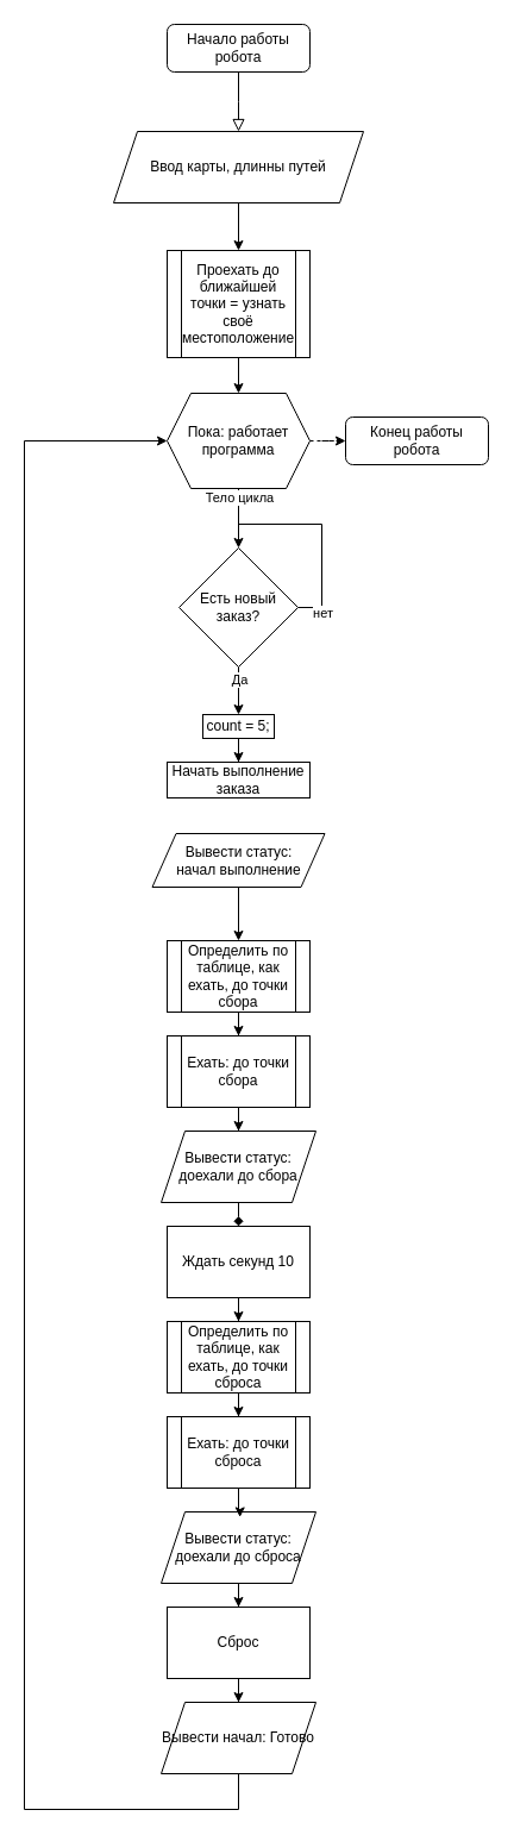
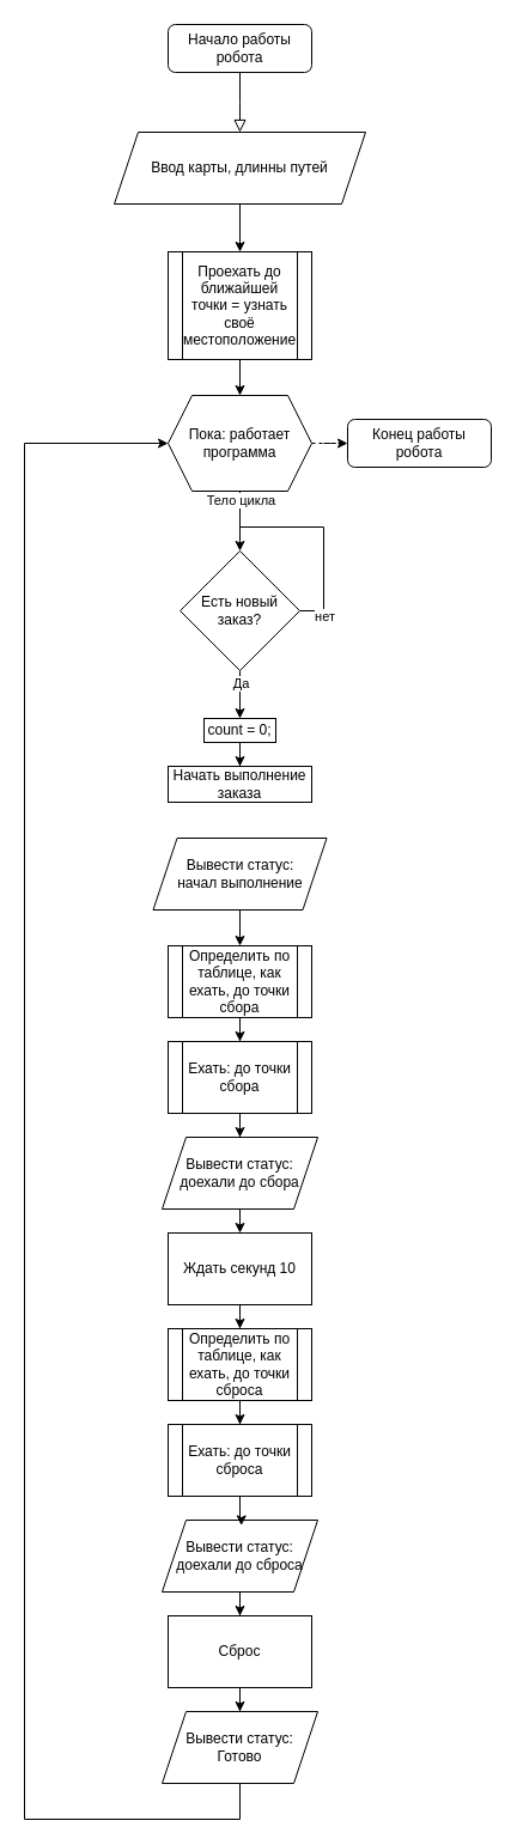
  <mxCell id="0" />
  <mxCell id="1" parent="0" />
  <mxCell id="2" value="" style="rounded=0;html=1;jettySize=auto;orthogonalLoop=1;fontSize=11;endArrow=block;endFill=0;endSize=8;strokeWidth=1;shadow=0;labelBackgroundColor=none;edgeStyle=orthogonalEdgeStyle;" parent="1" source="3" edge="1"><mxGeometry relative="1" as="geometry"><mxPoint x="200" y="110" as="targetPoint" /></mxGeometry></mxCell>
  <mxCell id="3" value="Начало работы робота" style="rounded=1;whiteSpace=wrap;html=1;fontSize=12;glass=0;strokeWidth=1;shadow=0;" parent="1" vertex="1"><mxGeometry x="140" y="20" width="120" height="40" as="geometry" /></mxCell>
  <mxCell id="4" style="edgeStyle=orthogonalEdgeStyle;rounded=0;orthogonalLoop=1;jettySize=auto;html=1;entryX=0.5;entryY=0;entryDx=0;entryDy=0;" edge="1" parent="1" source="5" target="9"><mxGeometry relative="1" as="geometry" /></mxCell>
  <mxCell id="5" value="Ввод карты, длинны путей" style="shape=parallelogram;perimeter=parallelogramPerimeter;whiteSpace=wrap;html=1;fixedSize=1;" vertex="1" parent="1"><mxGeometry x="95" y="110" width="210" height="60" as="geometry" /></mxCell>
  <mxCell id="6" style="edgeStyle=orthogonalEdgeStyle;rounded=0;orthogonalLoop=1;jettySize=auto;html=1;entryX=0.5;entryY=0;entryDx=0;entryDy=0;exitX=0.5;exitY=1;exitDx=0;exitDy=0;" edge="1" parent="1" source="16" target="14"><mxGeometry relative="1" as="geometry"><mxPoint x="200" y="510" as="targetPoint" /></mxGeometry></mxCell>
  <mxCell id="7" value="Тело цикла" style="edgeLabel;html=1;align=center;verticalAlign=middle;resizable=0;points=[];" vertex="1" connectable="0" parent="6"><mxGeometry x="-0.237" y="1" relative="1" as="geometry"><mxPoint x="-1" y="-12" as="offset" /></mxGeometry></mxCell>
  <mxCell id="8" style="edgeStyle=orthogonalEdgeStyle;rounded=0;orthogonalLoop=1;jettySize=auto;html=1;entryX=0.5;entryY=0;entryDx=0;entryDy=0;" edge="1" parent="1" source="9" target="16"><mxGeometry relative="1" as="geometry" /></mxCell>
  <mxCell id="9" value="Проехать до ближайшей точки = узнать своё местоположение" style="shape=process;whiteSpace=wrap;html=1;backgroundOutline=1;" vertex="1" parent="1"><mxGeometry x="140" y="210" width="120" height="90" as="geometry" /></mxCell>
  <mxCell id="10" style="edgeStyle=orthogonalEdgeStyle;rounded=0;orthogonalLoop=1;jettySize=auto;html=1;entryX=0.5;entryY=0;entryDx=0;entryDy=0;" edge="1" parent="1" source="14" target="38"><mxGeometry relative="1" as="geometry" /></mxCell>
  <mxCell id="11" value="Да" style="edgeLabel;html=1;align=center;verticalAlign=middle;resizable=0;points=[];" vertex="1" connectable="0" parent="10"><mxGeometry x="-0.624" y="-2" relative="1" as="geometry"><mxPoint x="2" y="2" as="offset" /></mxGeometry></mxCell>
  <mxCell id="12" style="edgeStyle=orthogonalEdgeStyle;rounded=0;orthogonalLoop=1;jettySize=auto;html=1;exitX=1;exitY=0.5;exitDx=0;exitDy=0;endArrow=none;endFill=0;" edge="1" parent="1" source="14"><mxGeometry relative="1" as="geometry"><mxPoint x="200" y="440" as="targetPoint" /><Array as="points"><mxPoint x="270" y="510" /><mxPoint x="270" y="440" /></Array></mxGeometry></mxCell>
  <mxCell id="13" value="нет" style="edgeLabel;html=1;align=center;verticalAlign=middle;resizable=0;points=[];" vertex="1" connectable="0" parent="12"><mxGeometry x="-0.116" y="2" relative="1" as="geometry"><mxPoint x="2" y="55" as="offset" /></mxGeometry></mxCell>
  <mxCell id="14" value="Есть новый заказ?" style="rhombus;whiteSpace=wrap;html=1;" vertex="1" parent="1"><mxGeometry x="150" y="460" width="100" height="100" as="geometry" /></mxCell>
  <mxCell id="15" style="edgeStyle=orthogonalEdgeStyle;rounded=0;orthogonalLoop=1;jettySize=auto;html=1;entryX=0;entryY=0.5;entryDx=0;entryDy=0;dashed=1;" edge="1" parent="1" source="16" target="36"><mxGeometry relative="1" as="geometry" /></mxCell>
  <mxCell id="16" value="Пока: работает программа" style="shape=hexagon;perimeter=hexagonPerimeter2;whiteSpace=wrap;html=1;fixedSize=1;" vertex="1" parent="1"><mxGeometry x="140" y="330" width="120" height="80" as="geometry" /></mxCell>
  <mxCell id="17" style="edgeStyle=orthogonalEdgeStyle;rounded=0;orthogonalLoop=1;jettySize=auto;html=1;" edge="1" parent="1" source="18" target="21"><mxGeometry relative="1" as="geometry" /></mxCell>
  <mxCell id="18" value="Определить по таблице, как ехать, до точки сбора" style="shape=process;whiteSpace=wrap;html=1;backgroundOutline=1;" vertex="1" parent="1"><mxGeometry x="140" y="790" width="120" height="60" as="geometry" /></mxCell>
  <mxCell id="19" value="Начать выполнение заказа" style="rounded=0;whiteSpace=wrap;html=1;" vertex="1" parent="1"><mxGeometry x="140" y="640" width="120" height="30" as="geometry" /></mxCell>
  <mxCell id="20" style="edgeStyle=orthogonalEdgeStyle;rounded=0;orthogonalLoop=1;jettySize=auto;html=1;" edge="1" parent="1" source="21" target="23"><mxGeometry relative="1" as="geometry" /></mxCell>
  <mxCell id="21" value="Ехать: до точки сбора" style="shape=process;whiteSpace=wrap;html=1;backgroundOutline=1;" vertex="1" parent="1"><mxGeometry x="140" y="870" width="120" height="60" as="geometry" /></mxCell>
- <mxCell id="22" style="edgeStyle=orthogonalEdgeStyle;rounded=0;orthogonalLoop=1;jettySize=auto;html=1;exitX=0.5;exitY=1;exitDx=0;exitDy=0;entryX=0.5;entryY=0;entryDx=0;entryDy=0;endArrow=diamond;" edge="1" parent="1" source="23" target="25"><mxGeometry relative="1" as="geometry" /></mxCell>
+ <mxCell id="22" style="edgeStyle=orthogonalEdgeStyle;rounded=0;orthogonalLoop=1;jettySize=auto;html=1;exitX=0.5;exitY=1;exitDx=0;exitDy=0;entryX=0.5;entryY=0;entryDx=0;entryDy=0;" edge="1" parent="1" source="23" target="25"><mxGeometry relative="1" as="geometry" /></mxCell>
  <mxCell id="23" value="Вывести статус: доехали до сбора" style="shape=parallelogram;perimeter=parallelogramPerimeter;whiteSpace=wrap;html=1;fixedSize=1;" vertex="1" parent="1"><mxGeometry x="135" y="950" width="130" height="60" as="geometry" /></mxCell>
  <mxCell id="24" style="edgeStyle=orthogonalEdgeStyle;rounded=0;orthogonalLoop=1;jettySize=auto;html=1;" edge="1" parent="1" source="25" target="27"><mxGeometry relative="1" as="geometry" /></mxCell>
  <mxCell id="25" value="Ждать секунд 10" style="rounded=0;whiteSpace=wrap;html=1;" vertex="1" parent="1"><mxGeometry x="140" y="1030" width="120" height="60" as="geometry" /></mxCell>
  <mxCell id="26" style="edgeStyle=orthogonalEdgeStyle;rounded=0;orthogonalLoop=1;jettySize=auto;html=1;entryX=0.5;entryY=0;entryDx=0;entryDy=0;" edge="1" parent="1" source="27" target="28"><mxGeometry relative="1" as="geometry" /></mxCell>
  <mxCell id="27" value="Определить по таблице, как ехать, до точки сброса" style="shape=process;whiteSpace=wrap;html=1;backgroundOutline=1;" vertex="1" parent="1"><mxGeometry x="140" y="1110" width="120" height="60" as="geometry" /></mxCell>
  <mxCell id="28" value="Ехать: до точки сброса" style="shape=process;whiteSpace=wrap;html=1;backgroundOutline=1;" vertex="1" parent="1"><mxGeometry x="140" y="1190" width="120" height="60" as="geometry" /></mxCell>
  <mxCell id="29" style="edgeStyle=orthogonalEdgeStyle;rounded=0;orthogonalLoop=1;jettySize=auto;html=1;" edge="1" parent="1" source="30" target="33"><mxGeometry relative="1" as="geometry" /></mxCell>
  <mxCell id="30" value="Вывести статус: доехали до сброса" style="shape=parallelogram;perimeter=parallelogramPerimeter;whiteSpace=wrap;html=1;fixedSize=1;" vertex="1" parent="1"><mxGeometry x="135" y="1270" width="130" height="60" as="geometry" /></mxCell>
  <mxCell id="31" style="edgeStyle=orthogonalEdgeStyle;rounded=0;orthogonalLoop=1;jettySize=auto;html=1;entryX=0.509;entryY=0.074;entryDx=0;entryDy=0;entryPerimeter=0;" edge="1" parent="1" source="28" target="30"><mxGeometry relative="1" as="geometry" /></mxCell>
  <mxCell id="32" style="edgeStyle=orthogonalEdgeStyle;rounded=0;orthogonalLoop=1;jettySize=auto;html=1;entryX=0.5;entryY=0;entryDx=0;entryDy=0;" edge="1" parent="1" source="33" target="35"><mxGeometry relative="1" as="geometry" /></mxCell>
  <mxCell id="33" value="Сброс" style="rounded=0;whiteSpace=wrap;html=1;" vertex="1" parent="1"><mxGeometry x="140" y="1350" width="120" height="60" as="geometry" /></mxCell>
  <mxCell id="34" style="edgeStyle=orthogonalEdgeStyle;rounded=0;orthogonalLoop=1;jettySize=auto;html=1;entryX=0;entryY=0.5;entryDx=0;entryDy=0;exitX=0.5;exitY=1;exitDx=0;exitDy=0;" edge="1" parent="1" source="35" target="16"><mxGeometry relative="1" as="geometry"><mxPoint x="200" y="1640" as="sourcePoint" /><mxPoint x="-105" y="410" as="targetPoint" /><Array as="points"><mxPoint x="200" y="1520" /><mxPoint x="20" y="1520" /><mxPoint x="20" y="370" /></Array></mxGeometry></mxCell>
- <mxCell id="35" value="Вывести начал: Готово" style="shape=parallelogram;perimeter=parallelogramPerimeter;whiteSpace=wrap;html=1;fixedSize=1;" vertex="1" parent="1"><mxGeometry x="135" y="1430" width="130" height="60" as="geometry" /></mxCell>
+ <mxCell id="35" value="Вывести статус: Готово" style="shape=parallelogram;perimeter=parallelogramPerimeter;whiteSpace=wrap;html=1;fixedSize=1;" vertex="1" parent="1"><mxGeometry x="135" y="1430" width="130" height="60" as="geometry" /></mxCell>
  <mxCell id="36" value="Конец работы робота" style="rounded=1;whiteSpace=wrap;html=1;" vertex="1" parent="1"><mxGeometry x="290" y="350" width="120" height="40" as="geometry" /></mxCell>
  <mxCell id="37" style="edgeStyle=orthogonalEdgeStyle;rounded=0;orthogonalLoop=1;jettySize=auto;html=1;entryX=0.5;entryY=0;entryDx=0;entryDy=0;" edge="1" parent="1" source="38" target="19"><mxGeometry relative="1" as="geometry" /></mxCell>
- <mxCell id="38" value="count = 5;" style="rounded=0;whiteSpace=wrap;html=1;" vertex="1" parent="1"><mxGeometry x="170" y="600" width="60" height="20" as="geometry" /></mxCell>
+ <mxCell id="38" value="count = 0;" style="rounded=0;whiteSpace=wrap;html=1;" vertex="1" parent="1"><mxGeometry x="170" y="600" width="60" height="20" as="geometry" /></mxCell>
  <mxCell id="39" style="edgeStyle=orthogonalEdgeStyle;rounded=0;orthogonalLoop=1;jettySize=auto;html=1;entryX=0.5;entryY=0;entryDx=0;entryDy=0;" edge="1" parent="1" source="40" target="18"><mxGeometry relative="1" as="geometry" /></mxCell>
- <mxCell id="40" value="Вывести статус: &lt;br&gt;начал выполнение" style="shape=parallelogram;perimeter=parallelogramPerimeter;whiteSpace=wrap;html=1;fixedSize=1;" vertex="1" parent="1"><mxGeometry x="127.5" y="700" width="145" height="45" as="geometry" /></mxCell>
+ <mxCell id="40" value="Вывести статус: &lt;br&gt;начал выполнение" style="shape=parallelogram;perimeter=parallelogramPerimeter;whiteSpace=wrap;html=1;fixedSize=1;" vertex="1" parent="1"><mxGeometry x="127.5" y="700" width="145" height="60" as="geometry" /></mxCell>
